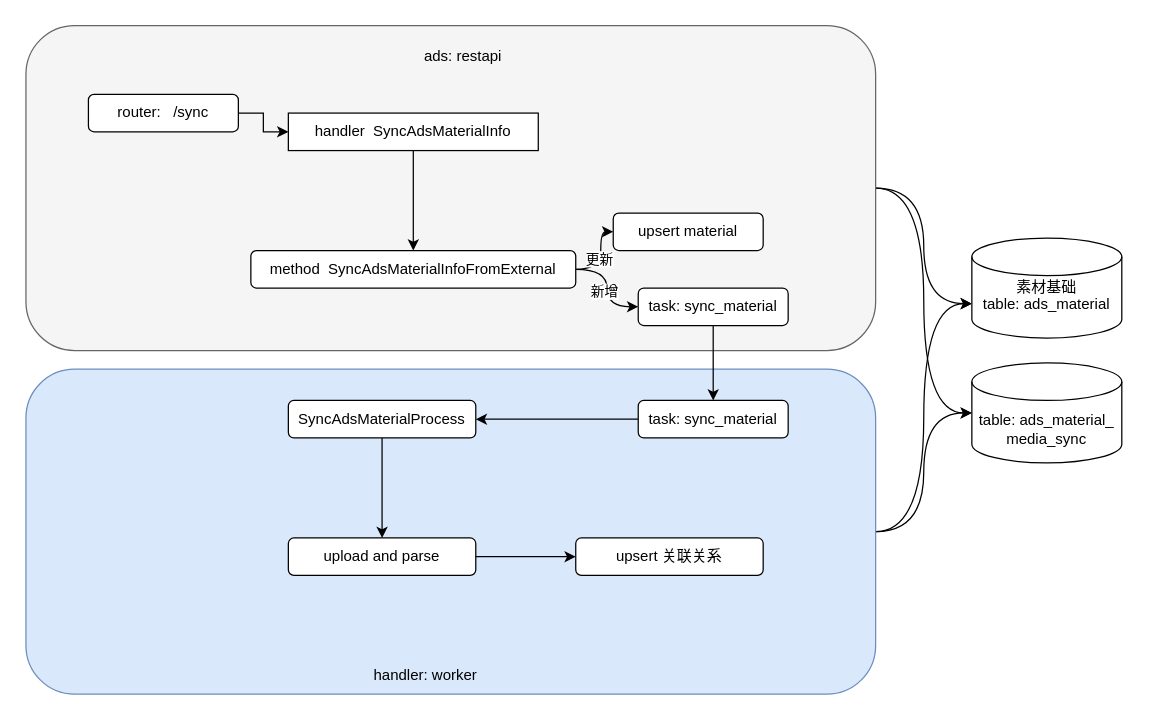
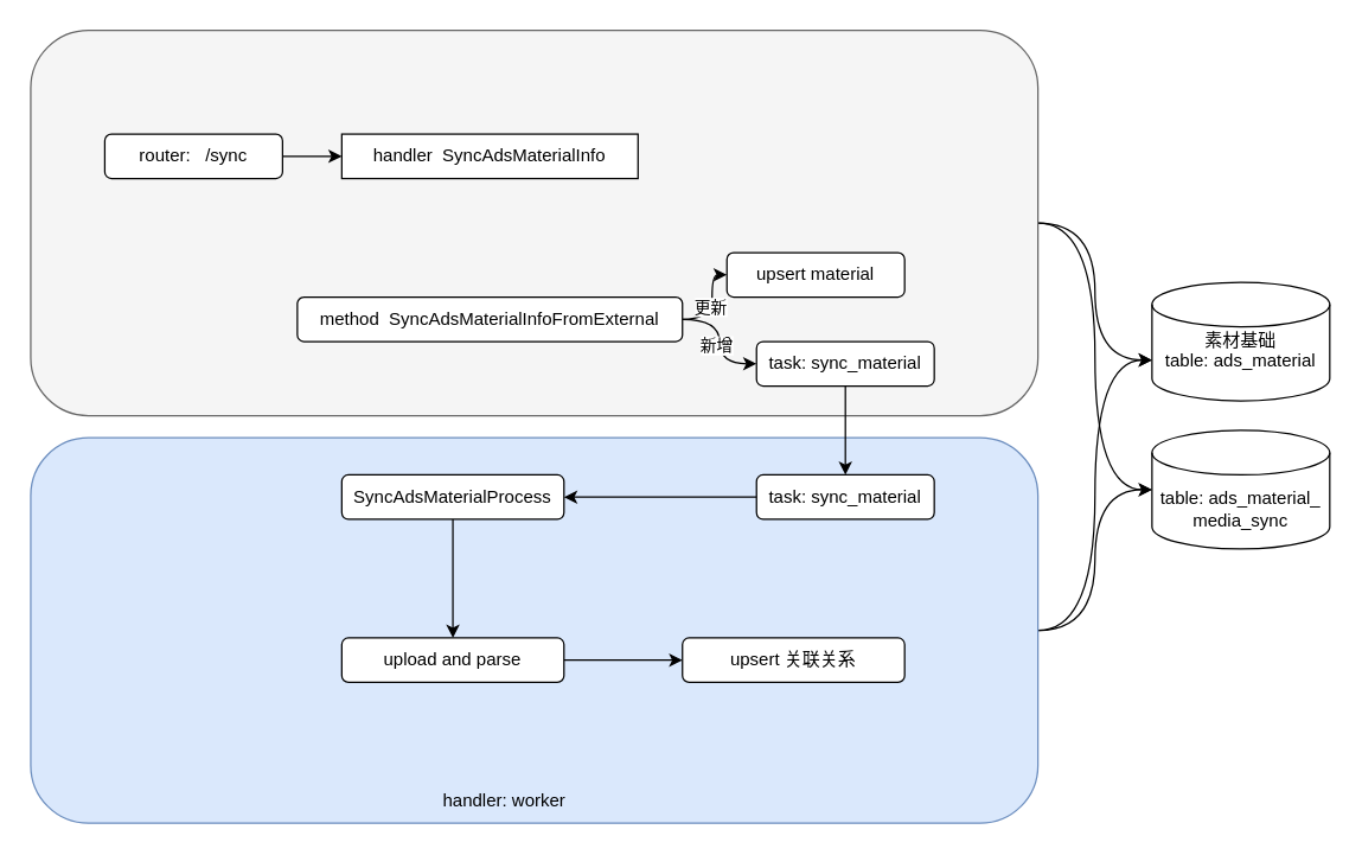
  <mxCell id="0" />
  <mxCell id="1" parent="0" />
  <mxCell id="2" style="edgeStyle=orthogonalEdgeStyle;curved=1;rounded=0;orthogonalLoop=1;jettySize=auto;html=1;entryX=0;entryY=0;entryDx=0;entryDy=52.5;entryPerimeter=0;" edge="1" parent="1" source="4" target="20"><mxGeometry relative="1" as="geometry" /></mxCell>
  <mxCell id="3" style="edgeStyle=orthogonalEdgeStyle;curved=1;rounded=0;orthogonalLoop=1;jettySize=auto;html=1;entryX=0;entryY=0.5;entryDx=0;entryDy=0;entryPerimeter=0;" edge="1" parent="1" source="4" target="21"><mxGeometry relative="1" as="geometry" /></mxCell>
  <mxCell id="4" value="" style="rounded=1;whiteSpace=wrap;html=1;fillColor=#dae8fc;strokeColor=#6c8ebf;" vertex="1" parent="1"><mxGeometry x="20" y="295" width="680" height="260" as="geometry" /></mxCell>
  <mxCell id="5" style="edgeStyle=orthogonalEdgeStyle;curved=1;rounded=0;orthogonalLoop=1;jettySize=auto;html=1;entryX=0;entryY=0;entryDx=0;entryDy=52.5;entryPerimeter=0;" edge="1" parent="1" source="7" target="20"><mxGeometry relative="1" as="geometry" /></mxCell>
  <mxCell id="6" style="edgeStyle=orthogonalEdgeStyle;curved=1;rounded=0;orthogonalLoop=1;jettySize=auto;html=1;entryX=0;entryY=0.5;entryDx=0;entryDy=0;entryPerimeter=0;" edge="1" parent="1" source="7" target="21"><mxGeometry relative="1" as="geometry" /></mxCell>
  <mxCell id="7" value="" style="rounded=1;whiteSpace=wrap;html=1;fillColor=#f5f5f5;fontColor=#333333;strokeColor=#666666;" vertex="1" parent="1"><mxGeometry x="20" y="20" width="680" height="260" as="geometry" /></mxCell>
  <mxCell id="8" value="" style="edgeStyle=orthogonalEdgeStyle;rounded=0;orthogonalLoop=1;jettySize=auto;html=1;" edge="1" parent="1" source="9" target="11"><mxGeometry relative="1" as="geometry" /></mxCell>
- <mxCell id="9" value="router:&amp;nbsp; &amp;nbsp;/sync" style="rounded=1;whiteSpace=wrap;html=1;" vertex="1" parent="1"><mxGeometry x="70" y="75" width="120" height="30" as="geometry" /></mxCell>
- <mxCell id="10" value="" style="edgeStyle=orthogonalEdgeStyle;rounded=0;orthogonalLoop=1;jettySize=auto;html=1;" edge="1" parent="1" source="11" target="16"><mxGeometry relative="1" as="geometry" /></mxCell>
+ <mxCell id="9" value="router:&amp;nbsp; &amp;nbsp;/sync" style="rounded=1;whiteSpace=wrap;html=1;" vertex="1" parent="1"><mxGeometry x="70" y="90" width="120" height="30" as="geometry" /></mxCell>
  <mxCell id="11" value="handler&amp;nbsp;&amp;nbsp;SyncAdsMaterialInfo" style="whiteSpace=wrap;html=1;rounded=0;" vertex="1" parent="1"><mxGeometry x="230" y="90" width="200" height="30" as="geometry" /></mxCell>
  <mxCell id="12" style="edgeStyle=orthogonalEdgeStyle;curved=1;rounded=0;orthogonalLoop=1;jettySize=auto;html=1;entryX=0;entryY=0.5;entryDx=0;entryDy=0;" edge="1" parent="1" source="16" target="17"><mxGeometry relative="1" as="geometry" /></mxCell>
  <mxCell id="13" value="更新" style="edgeLabel;html=1;align=center;verticalAlign=middle;resizable=0;points=[];" vertex="1" connectable="0" parent="12"><mxGeometry x="-0.021" y="2" relative="1" as="geometry"><mxPoint as="offset" /></mxGeometry></mxCell>
  <mxCell id="14" style="edgeStyle=orthogonalEdgeStyle;curved=1;rounded=0;orthogonalLoop=1;jettySize=auto;html=1;entryX=0;entryY=0.5;entryDx=0;entryDy=0;" edge="1" parent="1" source="16" target="19"><mxGeometry relative="1" as="geometry" /></mxCell>
  <mxCell id="15" value="新增" style="edgeLabel;html=1;align=center;verticalAlign=middle;resizable=0;points=[];" vertex="1" connectable="0" parent="14"><mxGeometry x="0.04" y="-3" relative="1" as="geometry"><mxPoint as="offset" /></mxGeometry></mxCell>
  <mxCell id="16" value="method&amp;nbsp;&amp;nbsp;SyncAdsMaterialInfoFromExternal" style="whiteSpace=wrap;html=1;rounded=1;" vertex="1" parent="1"><mxGeometry x="200" y="200" width="260" height="30" as="geometry" /></mxCell>
  <mxCell id="17" value="upsert material" style="rounded=1;whiteSpace=wrap;html=1;" vertex="1" parent="1"><mxGeometry x="490" y="170" width="120" height="30" as="geometry" /></mxCell>
  <mxCell id="18" style="edgeStyle=orthogonalEdgeStyle;curved=1;rounded=0;orthogonalLoop=1;jettySize=auto;html=1;entryX=0.5;entryY=0;entryDx=0;entryDy=0;" edge="1" parent="1" source="19" target="25"><mxGeometry relative="1" as="geometry" /></mxCell>
  <mxCell id="19" value="task: sync_material" style="rounded=1;whiteSpace=wrap;html=1;" vertex="1" parent="1"><mxGeometry x="510" y="230" width="120" height="30" as="geometry" /></mxCell>
  <mxCell id="20" value="table: ads_material" style="shape=cylinder3;whiteSpace=wrap;html=1;boundedLbl=1;backgroundOutline=1;size=15;" vertex="1" parent="1"><mxGeometry x="777" y="190" width="120" height="80" as="geometry" /></mxCell>
  <mxCell id="21" value="table: ads_material_&lt;br&gt;media_sync" style="shape=cylinder3;whiteSpace=wrap;html=1;boundedLbl=1;backgroundOutline=1;size=15;" vertex="1" parent="1"><mxGeometry x="777" y="290" width="120" height="80" as="geometry" /></mxCell>
- <mxCell id="22" value="ads: restapi" style="text;html=1;strokeColor=none;fillColor=none;align=center;verticalAlign=middle;whiteSpace=wrap;rounded=0;" vertex="1" parent="1"><mxGeometry x="310" y="30" width="120" height="30" as="geometry" /></mxCell>
  <mxCell id="23" value="handler: worker" style="text;html=1;strokeColor=none;fillColor=none;align=center;verticalAlign=middle;whiteSpace=wrap;rounded=0;" vertex="1" parent="1"><mxGeometry x="280" y="525" width="120" height="30" as="geometry" /></mxCell>
  <mxCell id="24" value="" style="edgeStyle=orthogonalEdgeStyle;curved=1;rounded=0;orthogonalLoop=1;jettySize=auto;html=1;" edge="1" parent="1" source="25" target="27"><mxGeometry relative="1" as="geometry" /></mxCell>
  <mxCell id="25" value="task: sync_material" style="rounded=1;whiteSpace=wrap;html=1;" vertex="1" parent="1"><mxGeometry x="510" y="320" width="120" height="30" as="geometry" /></mxCell>
  <mxCell id="26" value="" style="edgeStyle=orthogonalEdgeStyle;curved=1;rounded=0;orthogonalLoop=1;jettySize=auto;html=1;" edge="1" parent="1" source="27" target="29"><mxGeometry relative="1" as="geometry" /></mxCell>
  <mxCell id="27" value="SyncAdsMaterialProcess" style="rounded=1;whiteSpace=wrap;html=1;" vertex="1" parent="1"><mxGeometry x="230" y="320" width="150" height="30" as="geometry" /></mxCell>
  <mxCell id="28" value="" style="edgeStyle=orthogonalEdgeStyle;curved=1;rounded=0;orthogonalLoop=1;jettySize=auto;html=1;" edge="1" parent="1" source="29" target="30"><mxGeometry relative="1" as="geometry" /></mxCell>
  <mxCell id="29" value="upload and parse" style="rounded=1;whiteSpace=wrap;html=1;" vertex="1" parent="1"><mxGeometry x="230" y="430" width="150" height="30" as="geometry" /></mxCell>
  <mxCell id="30" value="upsert 关联关系" style="rounded=1;whiteSpace=wrap;html=1;" vertex="1" parent="1"><mxGeometry x="460" y="430" width="150" height="30" as="geometry" /></mxCell>
  <mxCell id="31" value="素材基础" style="text;html=1;strokeColor=none;fillColor=none;align=center;verticalAlign=middle;whiteSpace=wrap;rounded=0;" vertex="1" parent="1"><mxGeometry x="807" y="215" width="60" height="30" as="geometry" /></mxCell>
